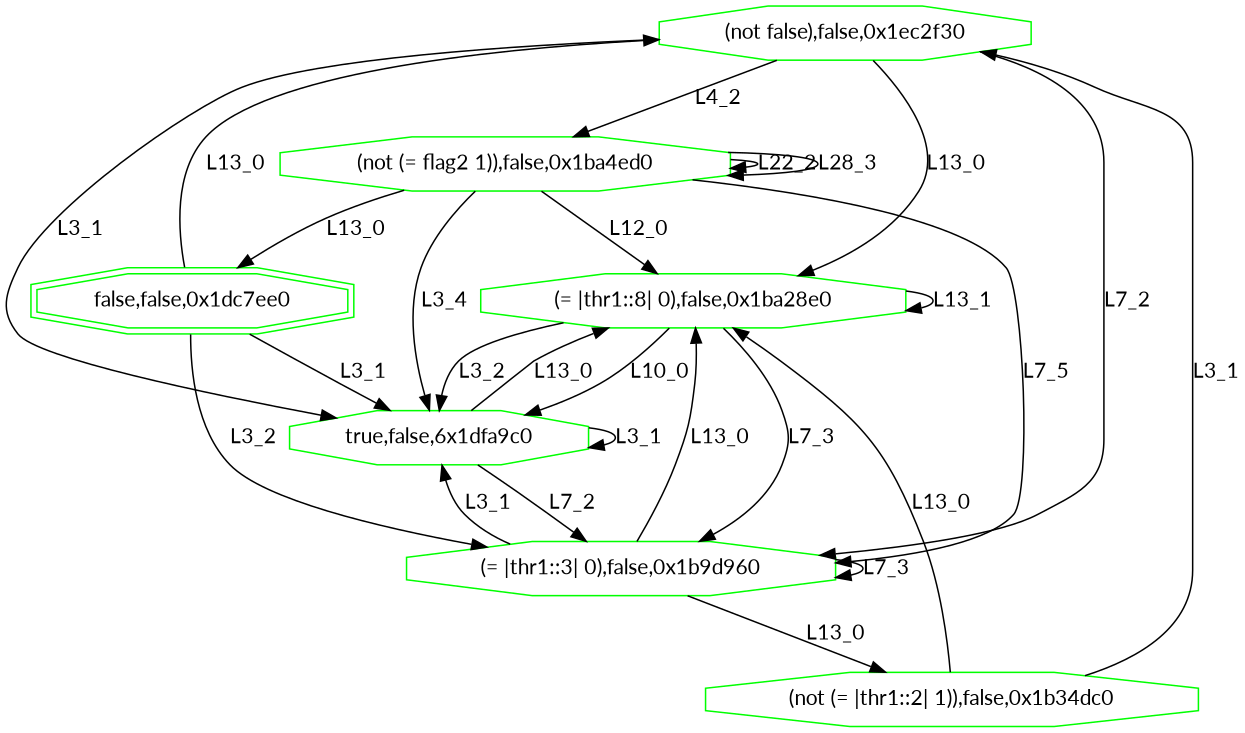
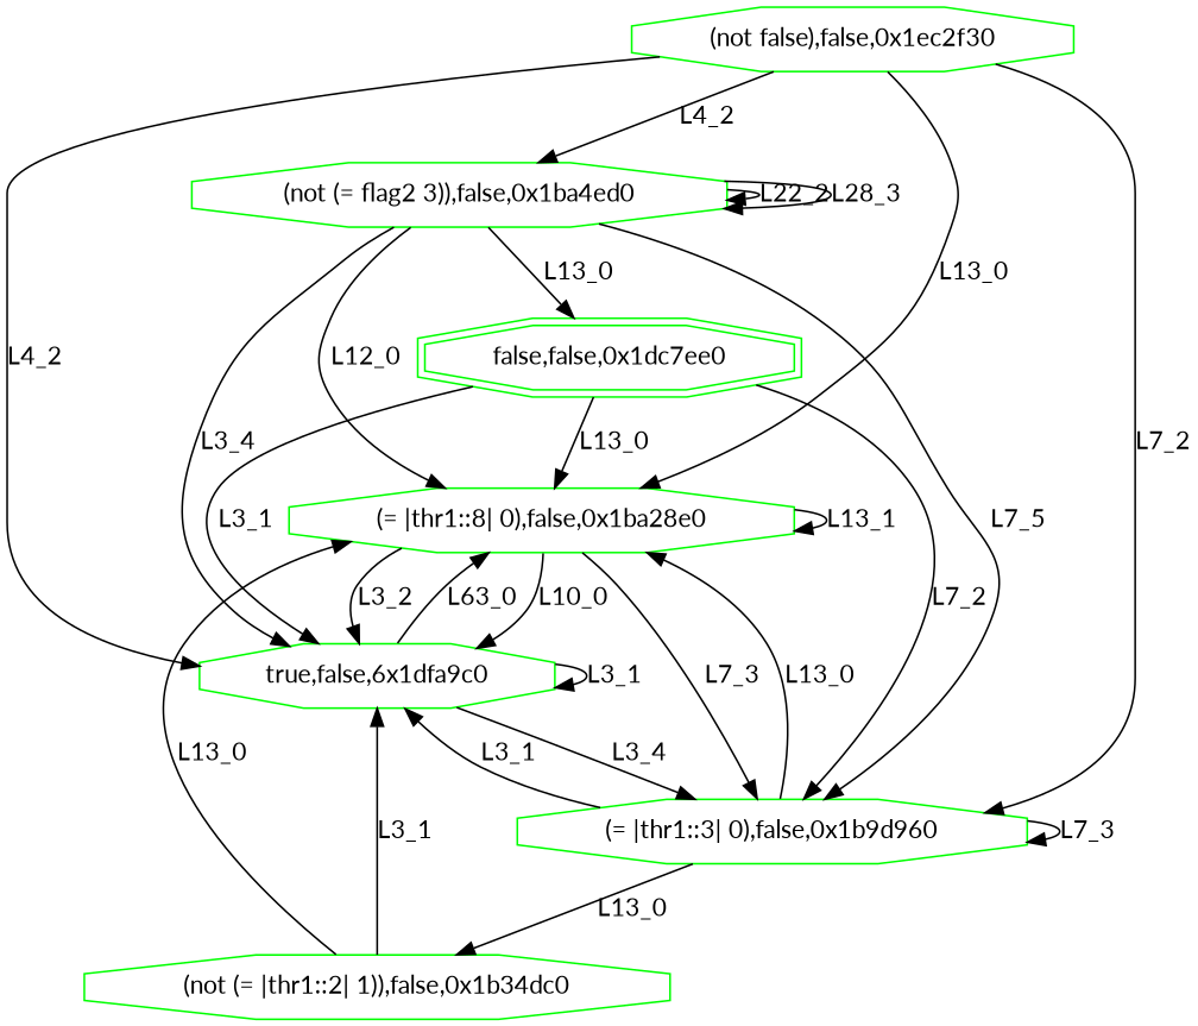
  digraph {
    fontname=Lato
    node [color=green fontname=Lato shape=octagon]
    edge [fontname=Lato]
    n1 [label="(not false),false,0x1ec2f30"]
    n2 [label="(= |thr1::8| 0),false,0x1ba28e0"]
    n3 [label="true,false,6x1dfa9c0"]
    n4 [label="(= |thr1::3| 0),false,0x1b9d960"]
-   n5 [label="(not (= flag2 1)),false,0x1ba4ed0"]
+   n5 [label="(not (= flag2 3)),false,0x1ba4ed0"]
    n6 [label="(not (= |thr1::2| 1)),false,0x1b34dc0"]
    n7 [label="false,false,0x1dc7ee0" shape=doubleoctagon]
    n1 -> n2 [label=L13_0]
-   n1 -> n3 [label=L3_1]
+   n1 -> n3 [label=L4_2]
    n1 -> n4 [label=L7_2]
    n1 -> n5 [label=L4_2]
    n2 -> n2 [label=L13_1]
    n2 -> n3 [label=L10_0]
    n2 -> n3 [label=L3_2]
    n2 -> n4 [label=L7_3]
-   n3 -> n2 [label=L13_0]
+   n3 -> n2 [label=L63_0]
    n3 -> n3 [label=L3_1]
-   n3 -> n4 [label=L7_2]
+   n3 -> n4 [label=L3_4]
    n4 -> n2 [label=L13_0]
    n4 -> n3 [label=L3_1]
    n4 -> n4 [label=L7_3]
    n4 -> n6 [label=L13_0]
    n5 -> n2 [label=L12_0]
    n5 -> n3 [label=L3_4]
    n5 -> n4 [label=L7_5]
    n5 -> n5 [label=L22_2]
    n5 -> n5 [label=L28_3]
    n5 -> n7 [label=L13_0]
    n6 -> n2 [label=L13_0]
-   n6 -> n1 [label=L3_1]
-   n7 -> n1 [label=L13_0]
+   n6 -> n3 [label=L3_1]
+   n7 -> n2 [label=L13_0]
    n7 -> n3 [label=L3_1]
-   n7 -> n4 [label=L3_2]
+   n7 -> n4 [label=L7_2]
  }
